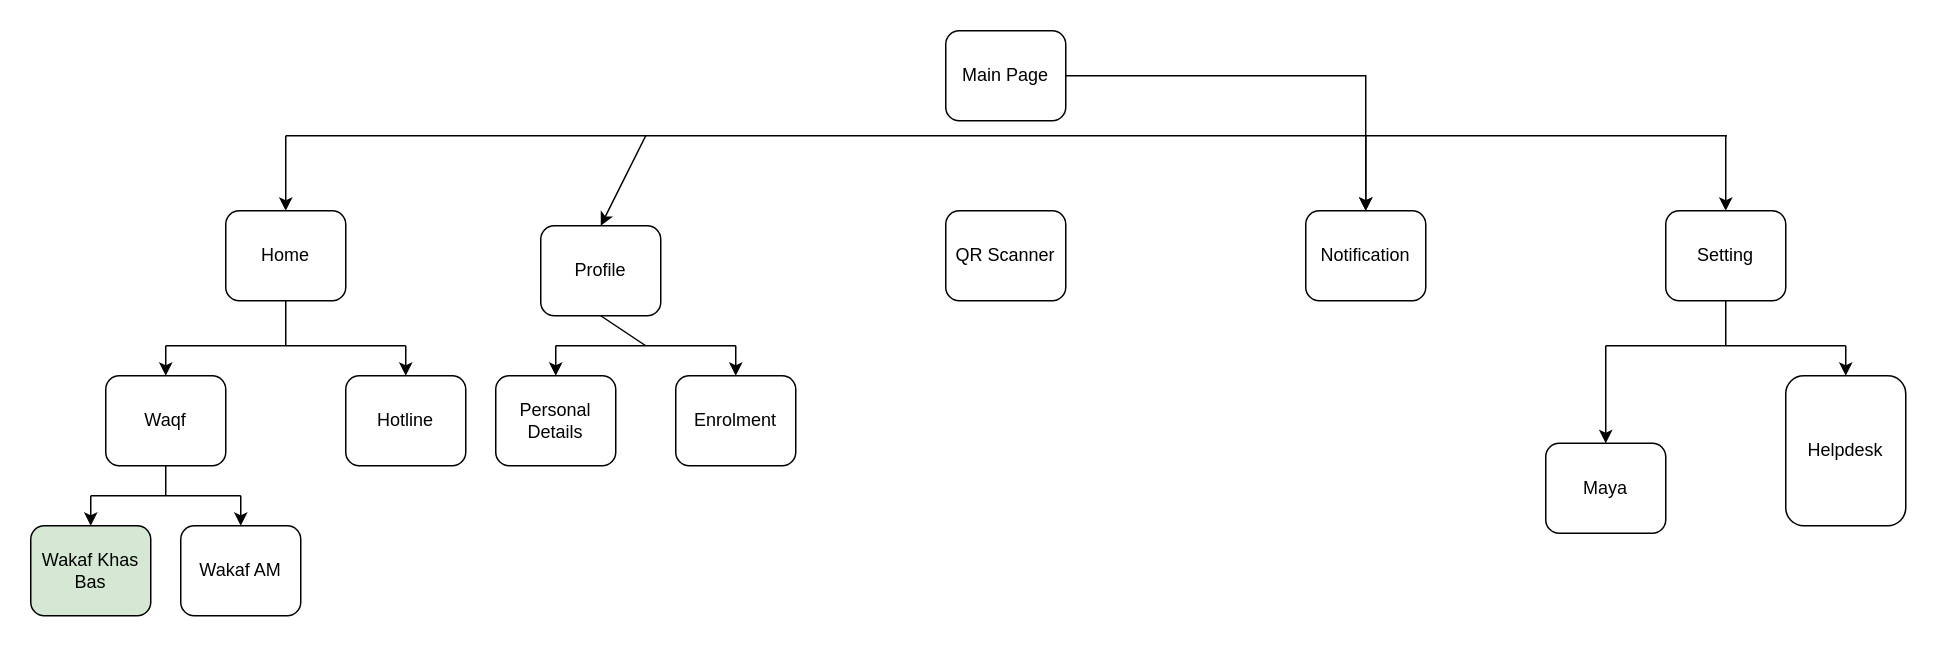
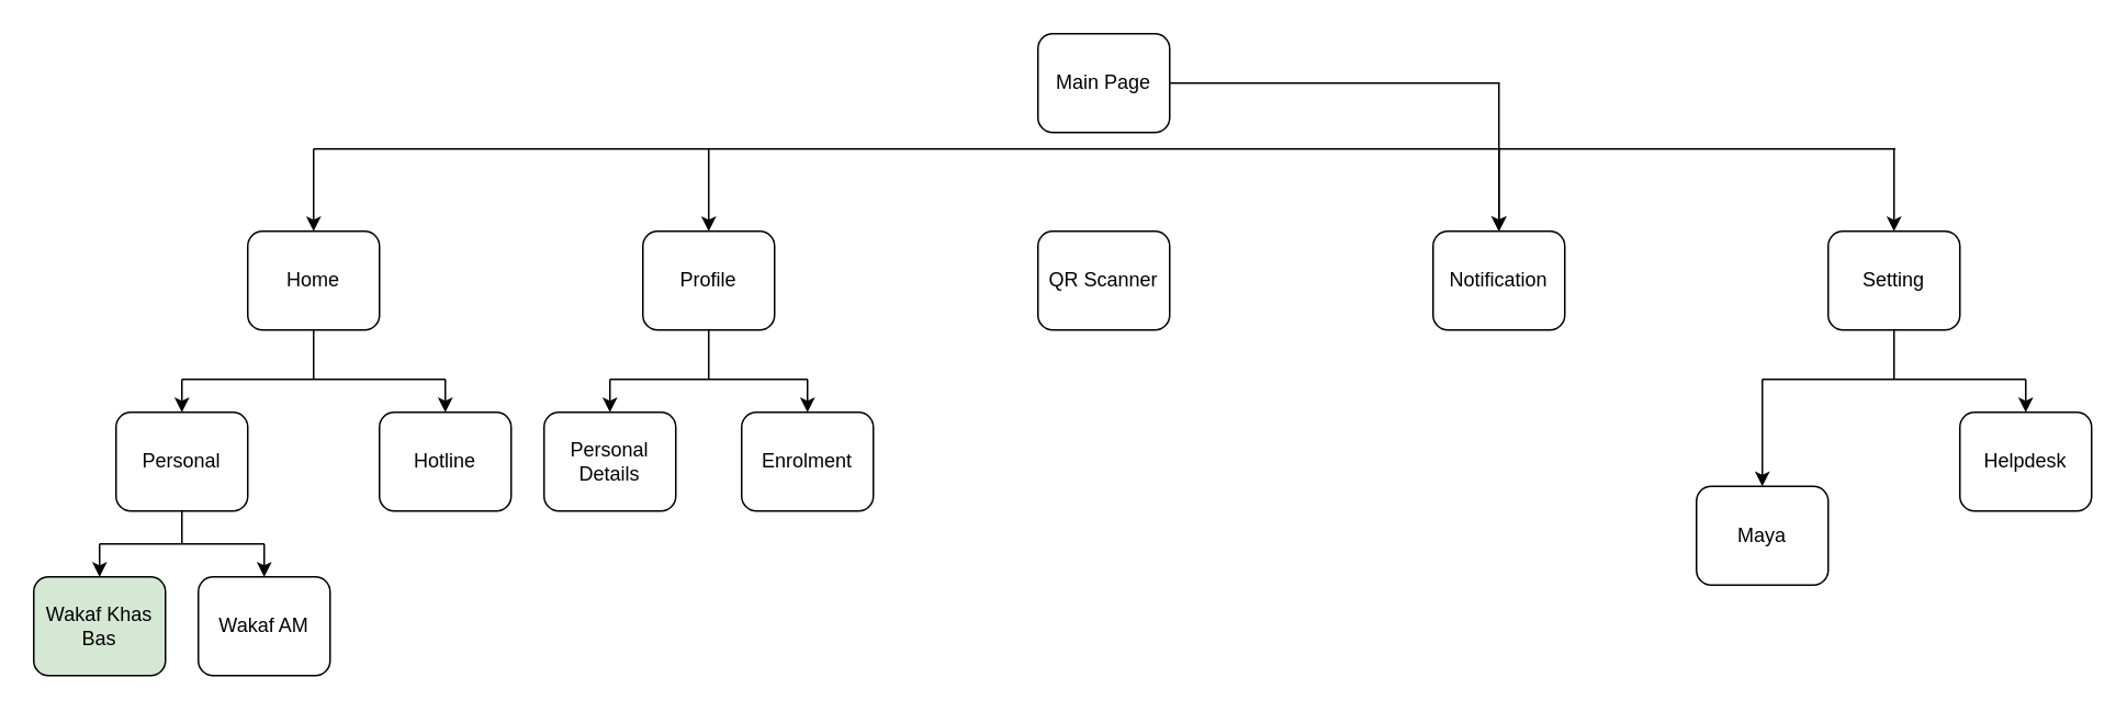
  <mxCell id="0" />
  <mxCell id="1" parent="0" />
  <mxCell id="2" value="Home" style="rounded=1;whiteSpace=wrap;html=1;" vertex="1" parent="1"><mxGeometry x="150" y="140" width="80" height="60" as="geometry" /></mxCell>
  <mxCell id="3" value="QR Scanner" style="rounded=1;whiteSpace=wrap;html=1;" vertex="1" parent="1"><mxGeometry x="630" y="140" width="80" height="60" as="geometry" /></mxCell>
  <mxCell id="4" value="" style="edgeStyle=orthogonalEdgeStyle;rounded=0;orthogonalLoop=1;jettySize=auto;html=1;" edge="1" parent="1" source="5" target="7"><mxGeometry relative="1" as="geometry" /></mxCell>
  <mxCell id="5" value="Main Page" style="rounded=1;whiteSpace=wrap;html=1;" vertex="1" parent="1"><mxGeometry x="630" y="20" width="80" height="60" as="geometry" /></mxCell>
- <mxCell id="6" value="Profile" style="rounded=1;whiteSpace=wrap;html=1;" vertex="1" parent="1"><mxGeometry x="360" y="150" width="80" height="60" as="geometry" /></mxCell>
+ <mxCell id="6" value="Profile" style="rounded=1;whiteSpace=wrap;html=1;" vertex="1" parent="1"><mxGeometry x="390" y="140" width="80" height="60" as="geometry" /></mxCell>
  <mxCell id="7" value="Notification" style="rounded=1;whiteSpace=wrap;html=1;" vertex="1" parent="1"><mxGeometry x="870" y="140" width="80" height="60" as="geometry" /></mxCell>
  <mxCell id="8" value="Setting" style="rounded=1;whiteSpace=wrap;html=1;" vertex="1" parent="1"><mxGeometry x="1110" y="140" width="80" height="60" as="geometry" /></mxCell>
  <mxCell id="9" value="Hotline" style="rounded=1;whiteSpace=wrap;html=1;" vertex="1" parent="1"><mxGeometry y="250" width="80" height="60" as="geometry" x="230" /></mxCell>
- <mxCell id="10" value="Waqf" style="rounded=1;whiteSpace=wrap;html=1;" vertex="1" parent="1"><mxGeometry x="70" y="250" width="80" height="60" as="geometry" /></mxCell>
+ <mxCell id="10" value="Personal" style="rounded=1;whiteSpace=wrap;html=1;" vertex="1" parent="1"><mxGeometry x="70" y="250" width="80" height="60" as="geometry" /></mxCell>
  <mxCell id="11" value="Wakaf AM" style="rounded=1;whiteSpace=wrap;html=1;" vertex="1" parent="1"><mxGeometry x="120" y="350" width="80" height="60" as="geometry" /></mxCell>
  <mxCell id="12" value="Wakaf Khas Bas" style="rounded=1;whiteSpace=wrap;html=1;fillColor=#d5e8d4;" vertex="1" parent="1"><mxGeometry x="20" y="350" width="80" height="60" as="geometry" /></mxCell>
  <mxCell id="13" value="Personal Details" style="rounded=1;whiteSpace=wrap;html=1;" vertex="1" parent="1"><mxGeometry x="330" y="250" width="80" height="60" as="geometry" /></mxCell>
  <mxCell id="14" value="Enrolment" style="rounded=1;whiteSpace=wrap;html=1;" vertex="1" parent="1"><mxGeometry x="450" y="250" width="80" height="60" as="geometry" /></mxCell>
  <mxCell id="15" value="Maya" style="rounded=1;whiteSpace=wrap;html=1;" vertex="1" parent="1"><mxGeometry x="1030" y="295" width="80" height="60" as="geometry" /></mxCell>
- <mxCell id="16" value="Helpdesk" style="rounded=1;whiteSpace=wrap;html=1;" vertex="1" parent="1"><mxGeometry x="1190" y="250" width="80" height="100" as="geometry" /></mxCell>
+ <mxCell id="16" value="Helpdesk" style="rounded=1;whiteSpace=wrap;html=1;" vertex="1" parent="1"><mxGeometry x="1190" y="250" width="80" height="60" as="geometry" /></mxCell>
  <mxCell id="17" value="" style="endArrow=none;html=1;rounded=0;" edge="1" parent="1"><mxGeometry width="50" height="50" relative="1" as="geometry"><mxPoint x="190" y="90" as="sourcePoint" /><mxPoint x="1150.8" y="90" as="targetPoint" /></mxGeometry></mxCell>
  <mxCell id="18" value="" style="endArrow=classic;html=1;rounded=0;entryX=0.5;entryY=0;entryDx=0;entryDy=0;" edge="1" parent="1" target="2"><mxGeometry width="50" height="50" relative="1" as="geometry"><mxPoint x="190" y="90" as="sourcePoint" /><mxPoint x="90" y="90" as="targetPoint" /></mxGeometry></mxCell>
  <mxCell id="19" value="" style="endArrow=classic;html=1;rounded=0;entryX=0.5;entryY=0;entryDx=0;entryDy=0;" edge="1" parent="1" target="6"><mxGeometry width="50" height="50" relative="1" as="geometry"><mxPoint x="430" y="90" as="sourcePoint" /><mxPoint x="370" y="150" as="targetPoint" /></mxGeometry></mxCell>
  <mxCell id="20" value="" style="endArrow=classic;html=1;rounded=0;" edge="1" parent="1" target="7"><mxGeometry width="50" height="50" relative="1" as="geometry"><mxPoint x="910" y="90" as="sourcePoint" /><mxPoint x="840" y="220" as="targetPoint" /></mxGeometry></mxCell>
  <mxCell id="21" value="" style="endArrow=classic;html=1;rounded=0;" edge="1" parent="1" target="8"><mxGeometry width="50" height="50" relative="1" as="geometry"><mxPoint x="1150" y="90" as="sourcePoint" /><mxPoint x="1220" y="60" as="targetPoint" /></mxGeometry></mxCell>
  <mxCell id="22" value="" style="endArrow=none;html=1;rounded=0;" edge="1" parent="1"><mxGeometry width="50" height="50" relative="1" as="geometry"><mxPoint x="110" y="230" as="sourcePoint" /><mxPoint x="270" y="230" as="targetPoint" /></mxGeometry></mxCell>
  <mxCell id="23" value="" style="endArrow=classic;html=1;rounded=0;" edge="1" parent="1" target="10"><mxGeometry width="50" height="50" relative="1" as="geometry"><mxPoint x="110" y="230" as="sourcePoint" /><mxPoint x="0" y="160" as="targetPoint" /></mxGeometry></mxCell>
  <mxCell id="24" value="" style="endArrow=classic;html=1;rounded=0;" edge="1" parent="1" target="9"><mxGeometry width="50" height="50" relative="1" as="geometry"><mxPoint x="270" y="230" as="sourcePoint" /><mxPoint x="190" y="280" as="targetPoint" /></mxGeometry></mxCell>
  <mxCell id="25" value="" style="endArrow=none;html=1;rounded=0;exitX=0.5;exitY=1;exitDx=0;exitDy=0;" edge="1" parent="1" source="2"><mxGeometry width="50" height="50" relative="1" as="geometry"><mxPoint x="30" y="180" as="sourcePoint" /><mxPoint x="190" y="230" as="targetPoint" /></mxGeometry></mxCell>
  <mxCell id="26" value="" style="endArrow=none;html=1;rounded=0;" edge="1" parent="1"><mxGeometry width="50" height="50" relative="1" as="geometry"><mxPoint x="60" y="330" as="sourcePoint" /><mxPoint x="160" y="330" as="targetPoint" /></mxGeometry></mxCell>
  <mxCell id="27" value="" style="endArrow=none;html=1;rounded=0;exitX=0.5;exitY=1;exitDx=0;exitDy=0;" edge="1" parent="1" source="10"><mxGeometry width="50" height="50" relative="1" as="geometry"><mxPoint x="-100" y="320" as="sourcePoint" /><mxPoint x="110" y="330" as="targetPoint" /></mxGeometry></mxCell>
  <mxCell id="28" value="" style="endArrow=classic;html=1;rounded=0;entryX=0.5;entryY=0;entryDx=0;entryDy=0;" edge="1" parent="1" target="12"><mxGeometry width="50" height="50" relative="1" as="geometry"><mxPoint x="60" y="330" as="sourcePoint" /><mxPoint x="60" y="280" as="targetPoint" /></mxGeometry></mxCell>
  <mxCell id="29" value="" style="endArrow=classic;html=1;rounded=0;" edge="1" parent="1" target="11"><mxGeometry width="50" height="50" relative="1" as="geometry"><mxPoint x="160" y="330" as="sourcePoint" /><mxPoint x="360" y="330" as="targetPoint" /></mxGeometry></mxCell>
  <mxCell id="30" value="" style="endArrow=none;html=1;rounded=0;" edge="1" parent="1"><mxGeometry width="50" height="50" relative="1" as="geometry"><mxPoint x="370" y="230" as="sourcePoint" /><mxPoint x="490" y="230" as="targetPoint" /></mxGeometry></mxCell>
  <mxCell id="31" value="" style="endArrow=classic;html=1;rounded=0;" edge="1" parent="1" target="13"><mxGeometry width="50" height="50" relative="1" as="geometry"><mxPoint x="370" y="230" as="sourcePoint" /><mxPoint x="490" y="350" as="targetPoint" /></mxGeometry></mxCell>
  <mxCell id="32" value="" style="endArrow=classic;html=1;rounded=0;" edge="1" parent="1" target="14"><mxGeometry width="50" height="50" relative="1" as="geometry"><mxPoint x="490" y="230" as="sourcePoint" /><mxPoint x="450" y="370" as="targetPoint" /></mxGeometry></mxCell>
  <mxCell id="33" value="" style="endArrow=none;html=1;rounded=0;entryX=0.5;entryY=1;entryDx=0;entryDy=0;" edge="1" parent="1" target="6"><mxGeometry width="50" height="50" relative="1" as="geometry"><mxPoint x="430" y="230" as="sourcePoint" /><mxPoint x="470" y="340" as="targetPoint" /></mxGeometry></mxCell>
  <mxCell id="34" value="" style="endArrow=classic;html=1;rounded=0;entryX=0.5;entryY=0;entryDx=0;entryDy=0;" edge="1" parent="1" target="15"><mxGeometry width="50" height="50" relative="1" as="geometry"><mxPoint x="1070" y="230" as="sourcePoint" /><mxPoint x="1040" y="220" as="targetPoint" /></mxGeometry></mxCell>
  <mxCell id="35" value="" style="endArrow=none;html=1;rounded=0;" edge="1" parent="1"><mxGeometry width="50" height="50" relative="1" as="geometry"><mxPoint x="1070" y="230" as="sourcePoint" /><mxPoint x="1230" y="230" as="targetPoint" /></mxGeometry></mxCell>
  <mxCell id="36" value="" style="endArrow=classic;html=1;rounded=0;" edge="1" parent="1" target="16"><mxGeometry width="50" height="50" relative="1" as="geometry"><mxPoint x="1230" y="230" as="sourcePoint" /><mxPoint x="1120" y="340" as="targetPoint" /></mxGeometry></mxCell>
  <mxCell id="37" value="" style="endArrow=none;html=1;rounded=0;entryX=0.5;entryY=1;entryDx=0;entryDy=0;" edge="1" parent="1" target="8"><mxGeometry width="50" height="50" relative="1" as="geometry"><mxPoint x="1150" y="230" as="sourcePoint" /><mxPoint x="1140" y="330" as="targetPoint" /></mxGeometry></mxCell>
